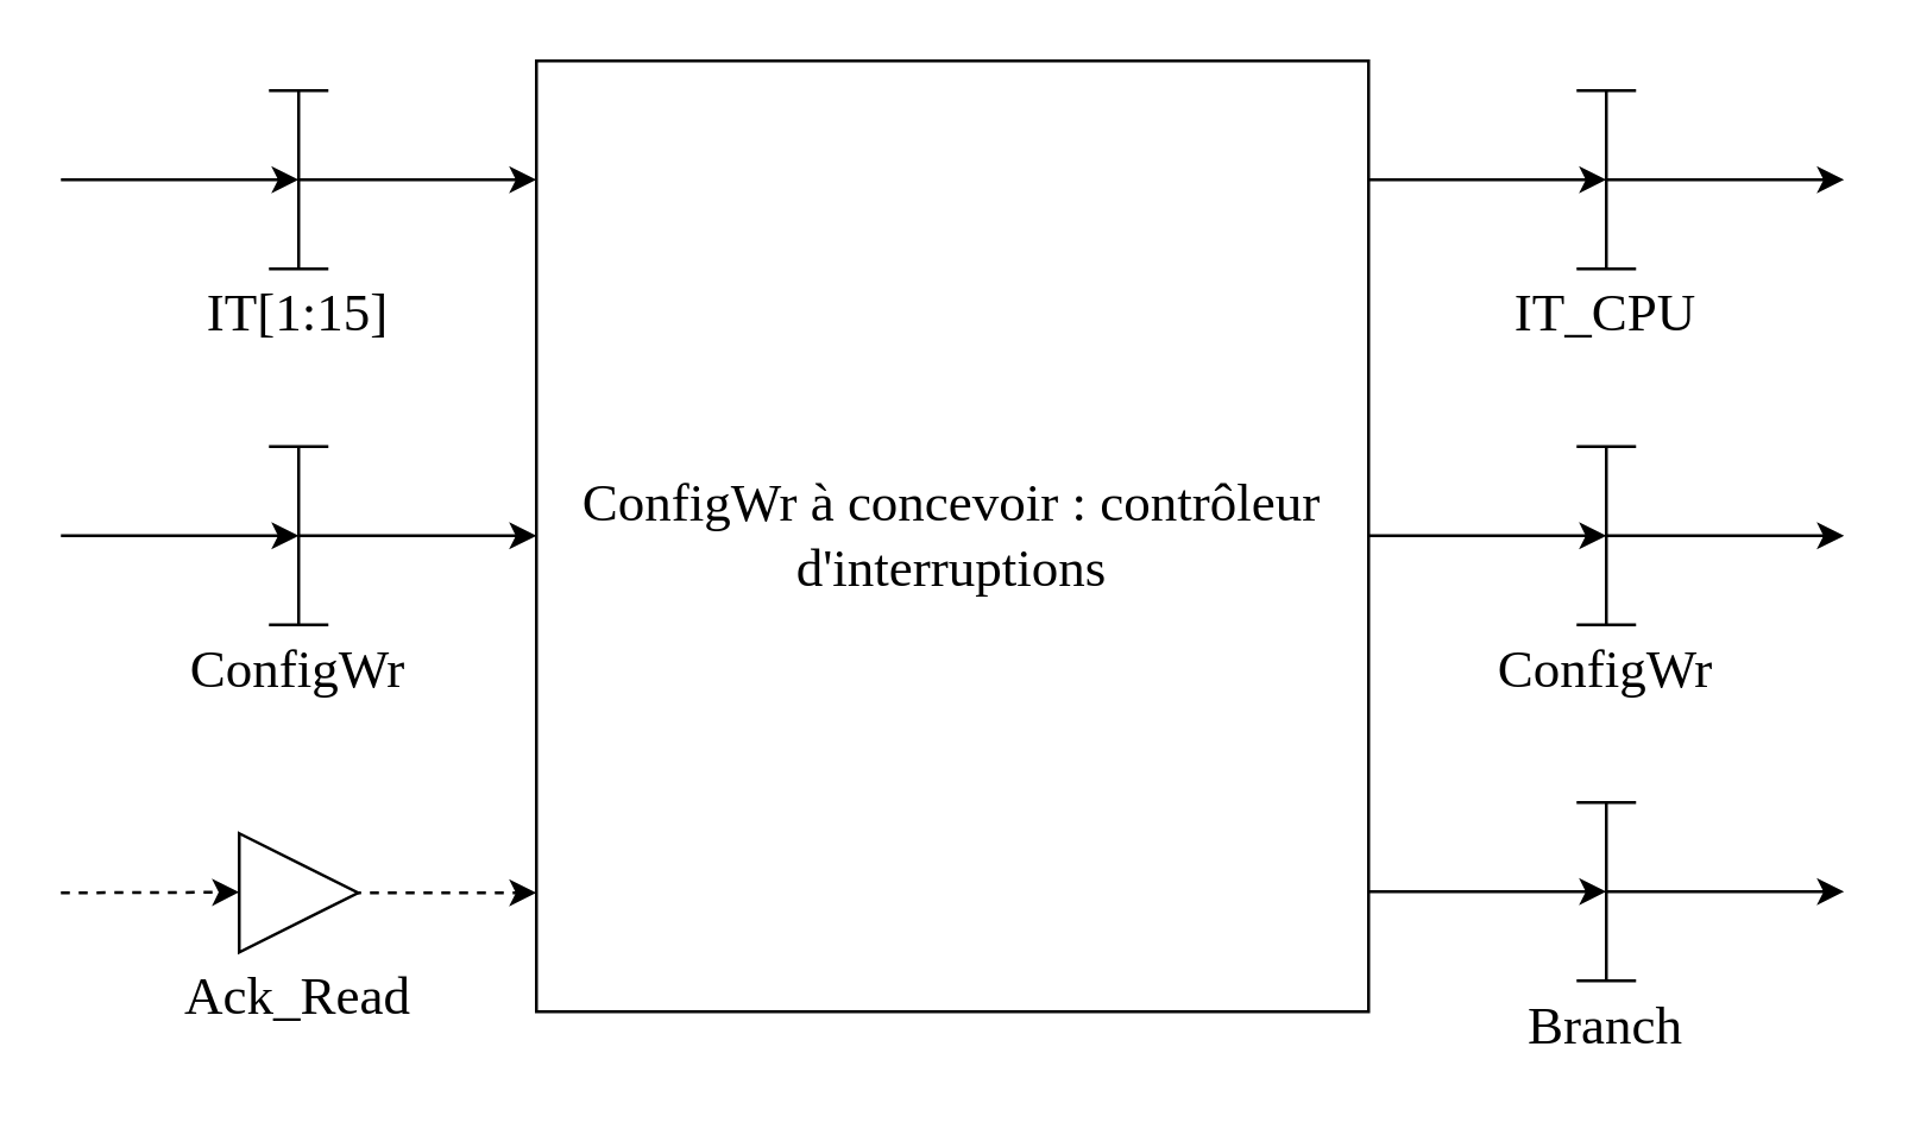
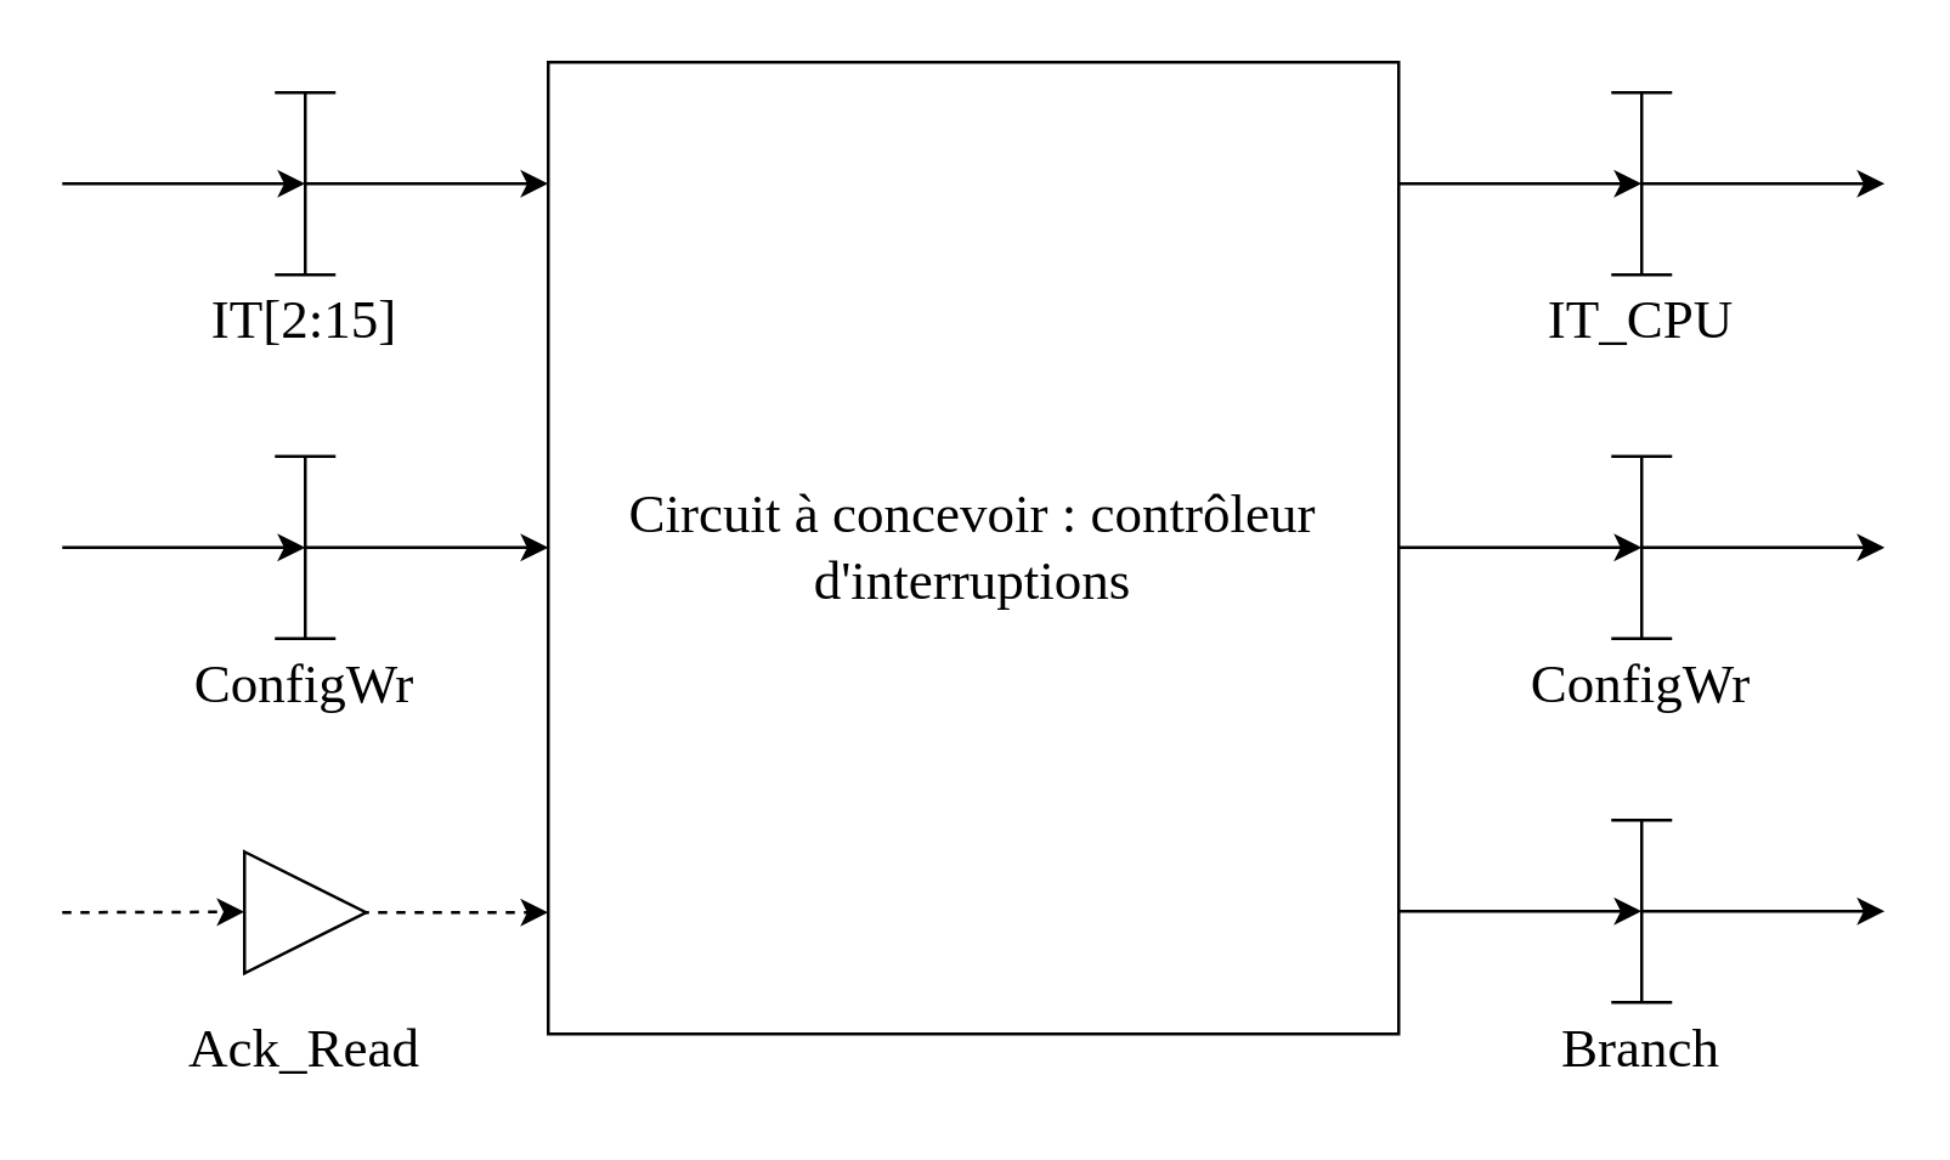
  <mxCell id="0" />
  <mxCell id="1" parent="0" />
- <mxCell id="2" value="&lt;font style=&quot;font-size: 18px;&quot; face=&quot;Verdana&quot;&gt;ConfigWr à concevoir : contrôleur d'interruptions&lt;br&gt;&lt;/font&gt;" style="rounded=0;whiteSpace=wrap;html=1;" vertex="1" parent="1"><mxGeometry x="180" y="20" width="280" height="320" as="geometry" /></mxCell>
+ <mxCell id="2" value="&lt;font style=&quot;font-size: 18px;&quot; face=&quot;Verdana&quot;&gt;Circuit à concevoir : contrôleur d'interruptions&lt;br&gt;&lt;/font&gt;" style="rounded=0;whiteSpace=wrap;html=1;" vertex="1" parent="1"><mxGeometry x="180" y="20" width="280" height="320" as="geometry" /></mxCell>
  <mxCell id="3" value="" style="endArrow=classic;html=1;rounded=0;fontFamily=Verdana;fontSize=14;" edge="1" parent="1"><mxGeometry width="50" height="50" relative="1" as="geometry"><mxPoint x="100" y="60" as="sourcePoint" /><mxPoint x="180" y="60" as="targetPoint" /></mxGeometry></mxCell>
  <mxCell id="4" value="" style="endArrow=none;html=1;rounded=0;fontFamily=Verdana;fontSize=14;" edge="1" parent="1"><mxGeometry width="50" height="50" relative="1" as="geometry"><mxPoint x="100" y="90" as="sourcePoint" /><mxPoint x="100" y="30" as="targetPoint" /></mxGeometry></mxCell>
  <mxCell id="5" value="" style="endArrow=none;html=1;rounded=0;fontFamily=Verdana;fontSize=14;" edge="1" parent="1"><mxGeometry width="50" height="50" relative="1" as="geometry"><mxPoint x="90" y="30" as="sourcePoint" /><mxPoint x="110" y="30" as="targetPoint" /></mxGeometry></mxCell>
  <mxCell id="6" value="" style="endArrow=none;html=1;rounded=0;fontFamily=Verdana;fontSize=14;" edge="1" parent="1"><mxGeometry width="50" height="50" relative="1" as="geometry"><mxPoint x="90" y="90" as="sourcePoint" /><mxPoint x="110" y="90" as="targetPoint" /></mxGeometry></mxCell>
  <mxCell id="7" value="" style="endArrow=classic;html=1;rounded=0;fontFamily=Verdana;fontSize=14;" edge="1" parent="1"><mxGeometry width="50" height="50" relative="1" as="geometry"><mxPoint x="20" y="60" as="sourcePoint" /><mxPoint x="100" y="60" as="targetPoint" /></mxGeometry></mxCell>
  <mxCell id="8" value="" style="endArrow=classic;html=1;rounded=0;fontFamily=Verdana;fontSize=14;" edge="1" parent="1"><mxGeometry width="50" height="50" relative="1" as="geometry"><mxPoint x="100" y="179.83" as="sourcePoint" /><mxPoint x="180" y="179.83" as="targetPoint" /></mxGeometry></mxCell>
  <mxCell id="9" value="" style="endArrow=none;html=1;rounded=0;fontFamily=Verdana;fontSize=14;" edge="1" parent="1"><mxGeometry width="50" height="50" relative="1" as="geometry"><mxPoint x="100" y="209.83" as="sourcePoint" /><mxPoint x="100" y="149.83" as="targetPoint" /></mxGeometry></mxCell>
  <mxCell id="10" value="" style="endArrow=none;html=1;rounded=0;fontFamily=Verdana;fontSize=14;" edge="1" parent="1"><mxGeometry width="50" height="50" relative="1" as="geometry"><mxPoint x="90" y="149.83" as="sourcePoint" /><mxPoint x="110" y="149.83" as="targetPoint" /></mxGeometry></mxCell>
  <mxCell id="11" value="" style="endArrow=none;html=1;rounded=0;fontFamily=Verdana;fontSize=14;" edge="1" parent="1"><mxGeometry width="50" height="50" relative="1" as="geometry"><mxPoint x="90" y="209.83" as="sourcePoint" /><mxPoint x="110" y="209.83" as="targetPoint" /></mxGeometry></mxCell>
  <mxCell id="12" value="" style="endArrow=classic;html=1;rounded=0;fontFamily=Verdana;fontSize=14;" edge="1" parent="1"><mxGeometry width="50" height="50" relative="1" as="geometry"><mxPoint x="20" y="179.83" as="sourcePoint" /><mxPoint x="100" y="179.83" as="targetPoint" /></mxGeometry></mxCell>
  <mxCell id="13" value="" style="endArrow=classic;dashed=1;html=1;rounded=0;fontFamily=Verdana;fontSize=14;" edge="1" parent="1"><mxGeometry width="50" height="50" relative="1" as="geometry"><mxPoint x="100" y="300" as="sourcePoint" /><mxPoint x="180" y="300" as="targetPoint" /></mxGeometry></mxCell>
  <mxCell id="14" value="" style="triangle;whiteSpace=wrap;html=1;fontFamily=Verdana;fontSize=14;" vertex="1" parent="1"><mxGeometry x="80" y="280" width="40" height="40" as="geometry" /></mxCell>
  <mxCell id="15" value="" style="endArrow=classic;dashed=1;html=1;rounded=0;fontFamily=Verdana;fontSize=14;" edge="1" parent="1"><mxGeometry width="50" height="50" relative="1" as="geometry"><mxPoint x="20" y="300" as="sourcePoint" /><mxPoint x="80" y="299.8" as="targetPoint" /></mxGeometry></mxCell>
  <mxCell id="16" value="" style="endArrow=classic;html=1;rounded=0;fontFamily=Verdana;fontSize=14;" edge="1" parent="1"><mxGeometry width="50" height="50" relative="1" as="geometry"><mxPoint x="540" y="60" as="sourcePoint" /><mxPoint x="620" y="60" as="targetPoint" /></mxGeometry></mxCell>
  <mxCell id="17" value="" style="endArrow=none;html=1;rounded=0;fontFamily=Verdana;fontSize=14;" edge="1" parent="1"><mxGeometry width="50" height="50" relative="1" as="geometry"><mxPoint x="540" y="90" as="sourcePoint" /><mxPoint x="540" y="30" as="targetPoint" /></mxGeometry></mxCell>
  <mxCell id="18" value="" style="endArrow=none;html=1;rounded=0;fontFamily=Verdana;fontSize=14;" edge="1" parent="1"><mxGeometry width="50" height="50" relative="1" as="geometry"><mxPoint x="530" y="30" as="sourcePoint" /><mxPoint x="550" y="30" as="targetPoint" /></mxGeometry></mxCell>
  <mxCell id="19" value="" style="endArrow=none;html=1;rounded=0;fontFamily=Verdana;fontSize=14;" edge="1" parent="1"><mxGeometry width="50" height="50" relative="1" as="geometry"><mxPoint x="530" y="90" as="sourcePoint" /><mxPoint x="550" y="90" as="targetPoint" /></mxGeometry></mxCell>
  <mxCell id="20" value="" style="endArrow=classic;html=1;rounded=0;fontFamily=Verdana;fontSize=14;" edge="1" parent="1"><mxGeometry width="50" height="50" relative="1" as="geometry"><mxPoint x="460" y="60" as="sourcePoint" /><mxPoint x="540" y="60" as="targetPoint" /></mxGeometry></mxCell>
  <mxCell id="21" value="" style="endArrow=classic;html=1;rounded=0;fontFamily=Verdana;fontSize=14;" edge="1" parent="1"><mxGeometry width="50" height="50" relative="1" as="geometry"><mxPoint x="540" y="179.83" as="sourcePoint" /><mxPoint x="620" y="179.83" as="targetPoint" /></mxGeometry></mxCell>
  <mxCell id="22" value="" style="endArrow=none;html=1;rounded=0;fontFamily=Verdana;fontSize=14;" edge="1" parent="1"><mxGeometry width="50" height="50" relative="1" as="geometry"><mxPoint x="540" y="209.83" as="sourcePoint" /><mxPoint x="540" y="149.83" as="targetPoint" /></mxGeometry></mxCell>
  <mxCell id="23" value="" style="endArrow=none;html=1;rounded=0;fontFamily=Verdana;fontSize=14;" edge="1" parent="1"><mxGeometry width="50" height="50" relative="1" as="geometry"><mxPoint x="530" y="149.83" as="sourcePoint" /><mxPoint x="550" y="149.83" as="targetPoint" /></mxGeometry></mxCell>
  <mxCell id="24" value="" style="endArrow=none;html=1;rounded=0;fontFamily=Verdana;fontSize=14;" edge="1" parent="1"><mxGeometry width="50" height="50" relative="1" as="geometry"><mxPoint x="530" y="209.83" as="sourcePoint" /><mxPoint x="550" y="209.83" as="targetPoint" /></mxGeometry></mxCell>
  <mxCell id="25" value="" style="endArrow=classic;html=1;rounded=0;fontFamily=Verdana;fontSize=14;" edge="1" parent="1"><mxGeometry width="50" height="50" relative="1" as="geometry"><mxPoint x="460" y="179.83" as="sourcePoint" /><mxPoint x="540" y="179.83" as="targetPoint" /></mxGeometry></mxCell>
  <mxCell id="26" value="" style="endArrow=classic;html=1;rounded=0;fontFamily=Verdana;fontSize=14;" edge="1" parent="1"><mxGeometry width="50" height="50" relative="1" as="geometry"><mxPoint x="540" y="299.58" as="sourcePoint" /><mxPoint x="620" y="299.58" as="targetPoint" /></mxGeometry></mxCell>
  <mxCell id="27" value="" style="endArrow=none;html=1;rounded=0;fontFamily=Verdana;fontSize=14;" edge="1" parent="1"><mxGeometry width="50" height="50" relative="1" as="geometry"><mxPoint x="540" y="329.58" as="sourcePoint" /><mxPoint x="540" y="269.58" as="targetPoint" /></mxGeometry></mxCell>
  <mxCell id="28" value="" style="endArrow=none;html=1;rounded=0;fontFamily=Verdana;fontSize=14;" edge="1" parent="1"><mxGeometry width="50" height="50" relative="1" as="geometry"><mxPoint x="530" y="269.58" as="sourcePoint" /><mxPoint x="550" y="269.58" as="targetPoint" /></mxGeometry></mxCell>
  <mxCell id="29" value="" style="endArrow=none;html=1;rounded=0;fontFamily=Verdana;fontSize=14;" edge="1" parent="1"><mxGeometry width="50" height="50" relative="1" as="geometry"><mxPoint x="530" y="329.58" as="sourcePoint" /><mxPoint x="550" y="329.58" as="targetPoint" /></mxGeometry></mxCell>
  <mxCell id="30" value="" style="endArrow=classic;html=1;rounded=0;fontFamily=Verdana;fontSize=14;" edge="1" parent="1"><mxGeometry width="50" height="50" relative="1" as="geometry"><mxPoint x="460" y="299.58" as="sourcePoint" /><mxPoint x="540" y="299.58" as="targetPoint" /></mxGeometry></mxCell>
- <mxCell id="31" value="&lt;font style=&quot;font-size: 18px;&quot;&gt;IT[1:15]&lt;/font&gt;" style="text;html=1;strokeColor=none;fillColor=none;align=center;verticalAlign=middle;whiteSpace=wrap;rounded=0;fontFamily=Verdana;fontSize=14;" vertex="1" parent="1"><mxGeometry x="70" y="90" width="60" height="30" as="geometry" /></mxCell>
+ <mxCell id="31" value="&lt;font style=&quot;font-size: 18px;&quot;&gt;IT[2:15]&lt;/font&gt;" style="text;html=1;strokeColor=none;fillColor=none;align=center;verticalAlign=middle;whiteSpace=wrap;rounded=0;fontFamily=Verdana;fontSize=14;" vertex="1" parent="1"><mxGeometry x="70" y="90" width="60" height="30" as="geometry" /></mxCell>
  <mxCell id="32" value="&lt;font style=&quot;font-size: 18px;&quot;&gt;ConfigWr&lt;/font&gt;" style="text;html=1;strokeColor=none;fillColor=none;align=center;verticalAlign=middle;whiteSpace=wrap;rounded=0;fontFamily=Verdana;fontSize=14;" vertex="1" parent="1"><mxGeometry x="70" y="210" width="60" height="30" as="geometry" /></mxCell>
- <mxCell id="33" value="&lt;font style=&quot;font-size: 18px;&quot;&gt;Ack_Read&lt;/font&gt;" style="text;html=1;strokeColor=none;fillColor=none;align=center;verticalAlign=middle;whiteSpace=wrap;rounded=0;fontFamily=Verdana;fontSize=14;" vertex="1" parent="1"><mxGeometry x="70" y="320" width="60" height="30" as="geometry" /></mxCell>
+ <mxCell id="33" value="&lt;font style=&quot;font-size: 18px;&quot;&gt;Ack_Read&lt;/font&gt;" style="text;html=1;strokeColor=none;fillColor=none;align=center;verticalAlign=middle;whiteSpace=wrap;rounded=0;fontFamily=Verdana;fontSize=14;" vertex="1" parent="1"><mxGeometry x="70" y="330" width="60" height="30" as="geometry" /></mxCell>
  <mxCell id="34" value="&lt;font style=&quot;font-size: 18px;&quot;&gt;Branch&lt;/font&gt;" style="text;html=1;strokeColor=none;fillColor=none;align=center;verticalAlign=middle;whiteSpace=wrap;rounded=0;fontFamily=Verdana;fontSize=14;" vertex="1" parent="1"><mxGeometry x="510" y="330" width="60" height="30" as="geometry" /></mxCell>
  <mxCell id="35" value="&lt;font style=&quot;font-size: 18px;&quot;&gt;ConfigWr&lt;/font&gt;" style="text;html=1;strokeColor=none;fillColor=none;align=center;verticalAlign=middle;whiteSpace=wrap;rounded=0;fontFamily=Verdana;fontSize=14;" vertex="1" parent="1"><mxGeometry x="510" y="210" width="60" height="30" as="geometry" /></mxCell>
  <mxCell id="36" value="&lt;font style=&quot;font-size: 18px;&quot;&gt;IT_CPU&lt;/font&gt;" style="text;html=1;strokeColor=none;fillColor=none;align=center;verticalAlign=middle;whiteSpace=wrap;rounded=0;fontFamily=Verdana;fontSize=14;" vertex="1" parent="1"><mxGeometry x="510" y="90" width="60" height="30" as="geometry" /></mxCell>
